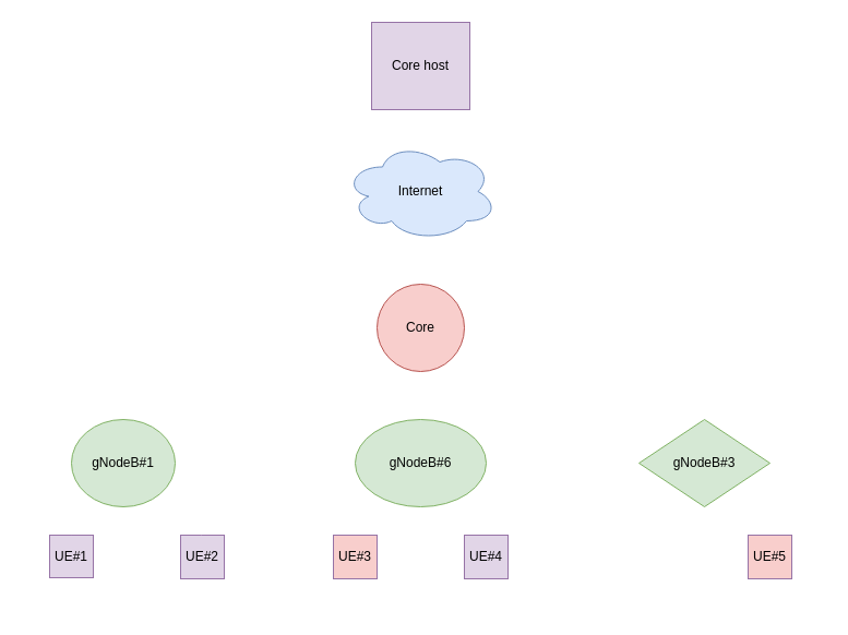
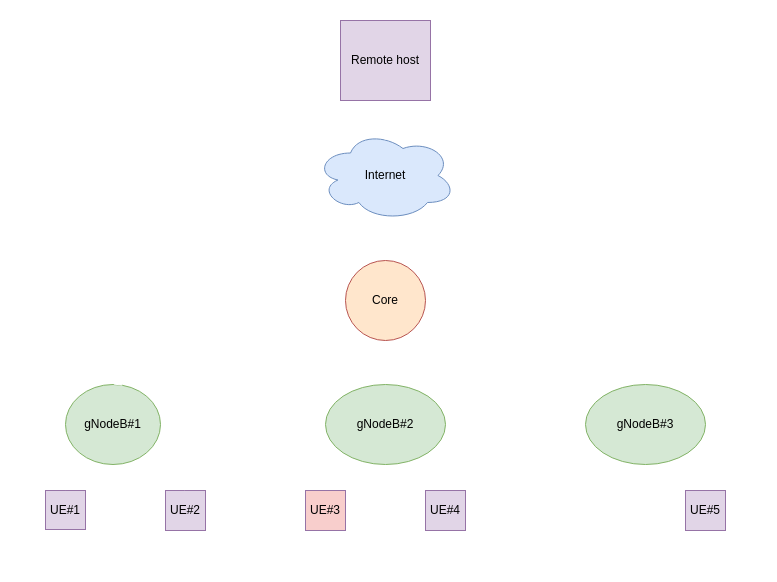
  <mxCell id="0" />
  <mxCell id="1" parent="0" />
  <mxCell id="2" value="gNodeB#1" style="ellipse;whiteSpace=wrap;html=1;fillColor=#d5e8d4;strokeColor=#82b366;" parent="1" vertex="1"><mxGeometry x="65" y="384" width="95" height="80" as="geometry" /></mxCell>
- <mxCell id="3" value="gNodeB#6" style="ellipse;whiteSpace=wrap;html=1;fillColor=#d5e8d4;strokeColor=#82b366;" parent="1" vertex="1"><mxGeometry x="325" y="384" width="120" height="80" as="geometry" /></mxCell>
- <mxCell id="4" value="gNodeB#3" style="rhombus;whiteSpace=wrap;html=1;fillColor=#d5e8d4;strokeColor=#82b366;" parent="1" vertex="1"><mxGeometry x="585" y="384" width="120" height="80" as="geometry" /></mxCell>
+ <mxCell id="3" value="gNodeB#2" style="ellipse;whiteSpace=wrap;html=1;fillColor=#d5e8d4;strokeColor=#82b366;" parent="1" vertex="1"><mxGeometry x="325" y="384" width="120" height="80" as="geometry" /></mxCell>
+ <mxCell id="4" value="gNodeB#3" style="ellipse;whiteSpace=wrap;html=1;fillColor=#d5e8d4;strokeColor=#82b366;" parent="1" vertex="1"><mxGeometry x="585" y="384" width="120" height="80" as="geometry" /></mxCell>
  <mxCell id="5" value="UE#2" style="rounded=0;whiteSpace=wrap;html=1;fillColor=#e1d5e7;strokeColor=#9673a6;" parent="1" vertex="1"><mxGeometry x="165" y="490" width="40" height="40" as="geometry" /></mxCell>
  <mxCell id="6" value="UE#1" style="rounded=0;whiteSpace=wrap;html=1;fillColor=#e1d5e7;strokeColor=#9673a6;" parent="1" vertex="1"><mxGeometry x="45" y="490" width="40" height="39" as="geometry" /></mxCell>
  <mxCell id="7" value="UE#4" style="rounded=0;whiteSpace=wrap;html=1;fillColor=#e1d5e7;strokeColor=#9673a6;" parent="1" vertex="1"><mxGeometry x="425" y="490" width="40" height="40" as="geometry" /></mxCell>
- <mxCell id="8" value="UE#5" style="rounded=0;whiteSpace=wrap;html=1;fillColor=#f8cecc;strokeColor=#9673a6;" parent="1" vertex="1"><mxGeometry x="685" y="490" width="40" height="40" as="geometry" /></mxCell>
+ <mxCell id="8" value="UE#5" style="rounded=0;whiteSpace=wrap;html=1;fillColor=#e1d5e7;strokeColor=#9673a6;" parent="1" vertex="1"><mxGeometry x="685" y="490" width="40" height="40" as="geometry" /></mxCell>
  <mxCell id="9" value="Internet" style="ellipse;shape=cloud;whiteSpace=wrap;html=1;fillColor=#dae8fc;strokeColor=#6c8ebf;" parent="1" vertex="1"><mxGeometry x="315" y="130" width="140" height="90" as="geometry" /></mxCell>
  <mxCell id="10" value="" style="endArrow=classic;html=1;rounded=0;entryX=0;entryY=1;entryDx=0;entryDy=0;startArrow=classic;startFill=1;strokeColor=#FFFFFF;" parent="1" target="2" edge="1"><mxGeometry width="50" height="50" relative="1" as="geometry"><mxPoint x="65" y="490" as="sourcePoint" /><mxPoint x="95" y="466" as="targetPoint" /></mxGeometry></mxCell>
  <mxCell id="11" value="" style="endArrow=classic;html=1;rounded=0;entryX=1;entryY=1;entryDx=0;entryDy=0;startArrow=classic;startFill=1;strokeColor=#FFFFFF;" parent="1" target="2" edge="1"><mxGeometry width="50" height="50" relative="1" as="geometry"><mxPoint x="185" y="490" as="sourcePoint" /><mxPoint x="155" y="464" as="targetPoint" /></mxGeometry></mxCell>
  <mxCell id="12" value="" style="endArrow=classic;html=1;rounded=0;entryX=1;entryY=1;entryDx=0;entryDy=0;startArrow=classic;startFill=1;strokeColor=#FFFFFF;" parent="1" target="3" edge="1"><mxGeometry width="50" height="50" relative="1" as="geometry"><mxPoint x="445" y="490" as="sourcePoint" /><mxPoint x="365" y="452" as="targetPoint" /></mxGeometry></mxCell>
  <mxCell id="13" value="" style="endArrow=classic;html=1;rounded=0;entryX=1;entryY=1;entryDx=0;entryDy=0;startArrow=classic;startFill=1;strokeColor=#FFFFFF;" parent="1" target="4" edge="1"><mxGeometry width="50" height="50" relative="1" as="geometry"><mxPoint x="705" y="490" as="sourcePoint" /><mxPoint x="705" y="464" as="targetPoint" /></mxGeometry></mxCell>
  <mxCell id="14" value="" style="endArrow=classic;html=1;rounded=0;exitX=0.5;exitY=0;exitDx=0;exitDy=0;startArrow=classic;startFill=1;strokeColor=#FFFFFF;" parent="1" edge="1"><mxGeometry width="50" height="50" relative="1" as="geometry"><mxPoint x="384.8" y="384" as="sourcePoint" /><mxPoint x="385" y="336" as="targetPoint" /></mxGeometry></mxCell>
- <mxCell id="15" value="" style="endArrow=classic;html=1;rounded=0;entryX=1;entryY=0.5;entryDx=0;entryDy=0;exitX=0.5;exitY=0;exitDx=0;exitDy=0;startArrow=classic;startFill=1;strokeColor=#FFFFFF;" parent="1" source="4" target="26" edge="1"><mxGeometry width="50" height="50" relative="1" as="geometry"><mxPoint x="645" y="366" as="sourcePoint" /><mxPoint x="419.5" y="300" as="targetPoint" /></mxGeometry></mxCell>
+ <mxCell id="16" value="" style="endArrow=classic;html=1;rounded=0;entryX=0;entryY=0.5;entryDx=0;entryDy=0;exitX=0.5;exitY=0;exitDx=0;exitDy=0;startArrow=classic;startFill=1;strokeColor=#FFFFFF;" parent="1" source="2" target="26" edge="1"><mxGeometry width="50" height="50" relative="1" as="geometry"><mxPoint x="435" y="584" as="sourcePoint" /><mxPoint x="350.5" y="300" as="targetPoint" /></mxGeometry></mxCell>
  <mxCell id="17" value="" style="endArrow=classic;html=1;rounded=0;exitX=0.5;exitY=0;exitDx=0;exitDy=0;startArrow=classic;startFill=1;strokeColor=#FFFFFF;" parent="1" source="26" edge="1"><mxGeometry width="50" height="50" relative="1" as="geometry"><mxPoint x="384.8" y="264" as="sourcePoint" /><mxPoint x="385" y="220" as="targetPoint" /></mxGeometry></mxCell>
  <mxCell id="18" value="" style="endArrow=classic;html=1;rounded=0;startArrow=classic;startFill=1;strokeColor=#FFFFFF;" parent="1" edge="1"><mxGeometry width="50" height="50" relative="1" as="geometry"><mxPoint x="384.76" y="140" as="sourcePoint" /><mxPoint x="385" y="100" as="targetPoint" /></mxGeometry></mxCell>
  <mxCell id="19" value="UE#3" style="rounded=0;whiteSpace=wrap;html=1;fillColor=#f8cecc;strokeColor=#9673a6;" parent="1" vertex="1"><mxGeometry x="305" y="490" width="40" height="40" as="geometry" /></mxCell>
  <mxCell id="20" value="" style="endArrow=classic;html=1;rounded=0;entryX=0;entryY=1;entryDx=0;entryDy=0;startArrow=classic;startFill=1;strokeColor=#FFFFFF;" parent="1" target="3" edge="1"><mxGeometry width="50" height="50" relative="1" as="geometry"><mxPoint x="325" y="490" as="sourcePoint" /><mxPoint x="355" y="452" as="targetPoint" /></mxGeometry></mxCell>
  <mxCell id="21" value="In phone call" style="text;html=1;align=center;verticalAlign=middle;resizable=0;points=[];autosize=1;fontSize=12;fontStyle=1;fillColor=none;fontColor=#FFFFFF;" parent="1" vertex="1"><mxGeometry x="20" y="529" width="90" height="30" as="geometry" /></mxCell>
  <mxCell id="22" value="Browsing web" style="text;html=1;align=center;verticalAlign=middle;resizable=0;points=[];autosize=1;fillColor=none;fontColor=#FFFFFF;fontStyle=1" parent="1" vertex="1"><mxGeometry x="135" y="530" width="100" height="30" as="geometry" /></mxCell>
  <mxCell id="23" value="In phone call" style="text;html=1;align=center;verticalAlign=middle;resizable=0;points=[];autosize=1;fontSize=12;fontStyle=1;fillColor=none;fontColor=#FFFFFF;" parent="1" vertex="1"><mxGeometry x="280" y="530" width="90" height="30" as="geometry" /></mxCell>
  <mxCell id="24" value="Browsing web" style="text;html=1;align=center;verticalAlign=middle;resizable=0;points=[];autosize=1;fontSize=12;fontStyle=1;fillColor=none;fontColor=#FFFFFF;" parent="1" vertex="1"><mxGeometry x="395" y="530" width="100" height="30" as="geometry" /></mxCell>
  <mxCell id="25" value="Browsing web" style="text;html=1;align=center;verticalAlign=middle;resizable=0;points=[];autosize=1;fontSize=12;fontStyle=1;fillColor=none;fontColor=#FFFFFF;" parent="1" vertex="1"><mxGeometry x="655" y="529" width="100" height="30" as="geometry" /></mxCell>
- <mxCell id="26" value="Core" style="ellipse;whiteSpace=wrap;html=1;fillColor=#f8cecc;strokeColor=#b85450;" parent="1" vertex="1"><mxGeometry x="345" y="260" width="80" height="80" as="geometry" /></mxCell>
- <mxCell id="27" value="Core host" style="rounded=0;whiteSpace=wrap;html=1;fillColor=#e1d5e7;strokeColor=#9673a6;" parent="1" vertex="1"><mxGeometry x="340" y="20" width="90" height="80" as="geometry" /></mxCell>
+ <mxCell id="26" value="Core" style="ellipse;whiteSpace=wrap;html=1;fillColor=#ffe6cc;strokeColor=#b85450;" parent="1" vertex="1"><mxGeometry x="345" y="260" width="80" height="80" as="geometry" /></mxCell>
+ <mxCell id="27" value="Remote host" style="rounded=0;whiteSpace=wrap;html=1;fillColor=#e1d5e7;strokeColor=#9673a6;" parent="1" vertex="1"><mxGeometry x="340" y="20" width="90" height="80" as="geometry" /></mxCell>
